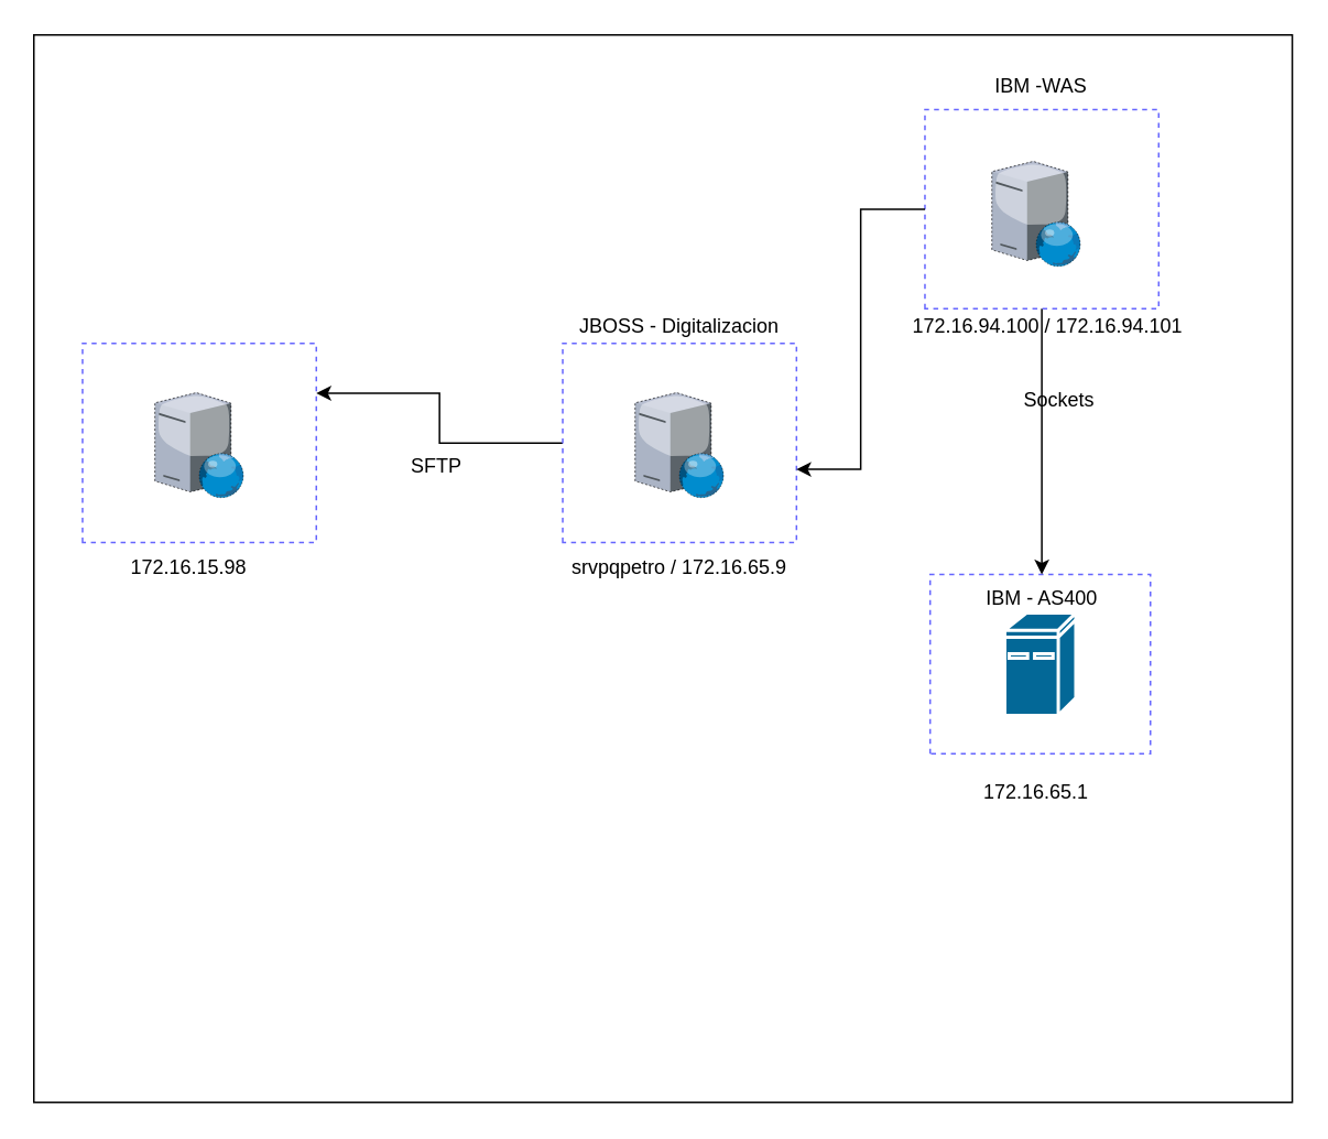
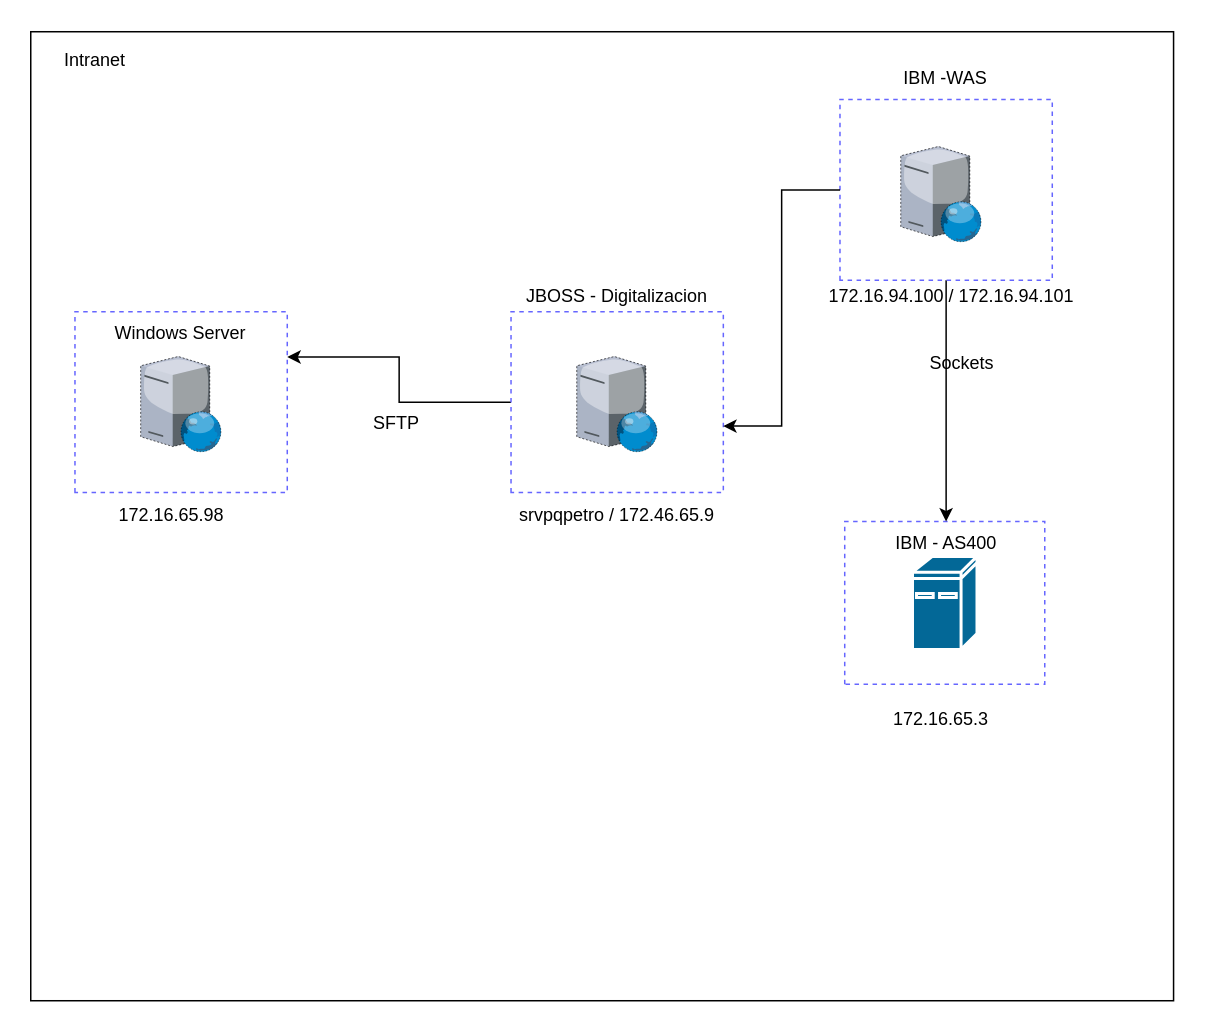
  <mxCell id="0" />
  <mxCell id="1" parent="0" />
  <mxCell id="2" value="" style="rounded=0;whiteSpace=wrap;html=1;glass=0;dashed=1;fillStyle=auto;strokeColor=#6666FF;strokeWidth=1;fillColor=none;gradientColor=default;rotation=-90;" vertex="1" parent="1"><mxGeometry x="562.43" y="314.92" width="92.33" height="141.53" as="geometry" /></mxCell>
  <mxCell id="3" value="" style="rounded=0;whiteSpace=wrap;html=1;movable=0;resizable=0;rotatable=0;deletable=0;editable=0;locked=1;connectable=0;" vertex="1" parent="1"><mxGeometry x="20" y="20.49" width="761.88" height="646" as="geometry" /></mxCell>
  <mxCell id="4" value="" style="rounded=0;whiteSpace=wrap;html=1;glass=0;dashed=1;fillStyle=auto;strokeColor=#6666FF;strokeWidth=1;fillColor=none;gradientColor=default;rotation=-90;" vertex="1" parent="1"><mxGeometry x="575.12" y="334.6" width="108.41" height="133.36" as="geometry" /></mxCell>
  <mxCell id="5" value="" style="shape=mxgraph.cisco.computers_and_peripherals.ibm_mini_as400;html=1;pointerEvents=1;dashed=0;fillColor=#036897;strokeColor=#ffffff;strokeWidth=2;verticalLabelPosition=bottom;verticalAlign=top;align=center;outlineConnect=0;rounded=0;glass=0;fillStyle=auto;" vertex="1" parent="1"><mxGeometry x="607.83" y="370.28" width="43" height="62" as="geometry" /></mxCell>
  <mxCell id="6" value="" style="verticalLabelPosition=bottom;sketch=0;aspect=fixed;html=1;verticalAlign=top;strokeColor=none;align=center;outlineConnect=0;shape=mxgraph.citrix.web_server;dashed=1;" vertex="1" parent="1"><mxGeometry x="600" y="97" width="53.93" height="63.45" as="geometry" /></mxCell>
  <mxCell id="7" style="edgeStyle=orthogonalEdgeStyle;rounded=0;orthogonalLoop=1;jettySize=auto;html=1;" edge="1" parent="1" source="8" target="10"><mxGeometry relative="1" as="geometry" /></mxCell>
  <mxCell id="8" value="" style="rounded=0;whiteSpace=wrap;html=1;glass=0;dashed=1;fillStyle=auto;strokeColor=#6666FF;strokeWidth=1;fillColor=none;gradientColor=default;rotation=-90;" vertex="1" parent="1"><mxGeometry x="570" y="55.19" width="120.5" height="141.53" as="geometry" /></mxCell>
  <mxCell id="9" value="IBM -WAS" style="text;html=1;strokeColor=none;fillColor=none;align=center;verticalAlign=middle;whiteSpace=wrap;rounded=0;glass=0;dashed=1;fillStyle=auto;" vertex="1" parent="1"><mxGeometry x="600.25" y="37" width="60" height="30" as="geometry" /></mxCell>
  <mxCell id="10" value="IBM - AS400" style="text;html=1;strokeColor=none;fillColor=none;align=center;verticalAlign=middle;whiteSpace=wrap;rounded=0;glass=0;dashed=1;fillStyle=auto;" vertex="1" parent="1"><mxGeometry x="575.92" y="347" width="108.65" height="30" as="geometry" /></mxCell>
  <mxCell id="11" value="Sockets" style="text;html=1;strokeColor=none;fillColor=none;align=center;verticalAlign=middle;whiteSpace=wrap;rounded=0;glass=0;dashed=1;fillStyle=auto;" vertex="1" parent="1"><mxGeometry x="575" y="227" width="131.85" height="30" as="geometry" /></mxCell>
  <mxCell id="12" value="" style="verticalLabelPosition=bottom;sketch=0;aspect=fixed;html=1;verticalAlign=top;strokeColor=none;align=center;outlineConnect=0;shape=mxgraph.citrix.web_server;dashed=1;" vertex="1" parent="1"><mxGeometry x="384" y="237" width="53.93" height="63.45" as="geometry" /></mxCell>
  <mxCell id="13" style="edgeStyle=orthogonalEdgeStyle;rounded=0;orthogonalLoop=1;jettySize=auto;html=1;entryX=0.75;entryY=1;entryDx=0;entryDy=0;" edge="1" parent="1" source="14" target="17"><mxGeometry relative="1" as="geometry" /></mxCell>
  <mxCell id="14" value="" style="rounded=0;whiteSpace=wrap;html=1;glass=0;dashed=1;fillStyle=auto;strokeColor=#6666FF;strokeWidth=1;fillColor=none;gradientColor=default;rotation=-90;" vertex="1" parent="1"><mxGeometry x="350.71" y="196.72" width="120.5" height="141.53" as="geometry" /></mxCell>
+ <mxCell id="15" value="Windows Server" style="text;html=1;strokeColor=none;fillColor=none;align=center;verticalAlign=middle;whiteSpace=wrap;rounded=0;glass=0;dashed=1;fillStyle=auto;" vertex="1" parent="1"><mxGeometry x="60" y="207" width="120" height="30" as="geometry" /></mxCell>
  <mxCell id="16" style="edgeStyle=orthogonalEdgeStyle;rounded=0;orthogonalLoop=1;jettySize=auto;html=1;entryX=0.368;entryY=0.999;entryDx=0;entryDy=0;entryPerimeter=0;" edge="1" parent="1" source="8" target="14"><mxGeometry relative="1" as="geometry" /></mxCell>
  <mxCell id="17" value="" style="rounded=0;whiteSpace=wrap;html=1;glass=0;dashed=1;fillStyle=auto;strokeColor=#6666FF;strokeWidth=1;fillColor=none;gradientColor=default;rotation=-90;" vertex="1" parent="1"><mxGeometry x="60" y="196.72" width="120.5" height="141.53" as="geometry" /></mxCell>
  <mxCell id="18" value="" style="verticalLabelPosition=bottom;sketch=0;aspect=fixed;html=1;verticalAlign=top;strokeColor=none;align=center;outlineConnect=0;shape=mxgraph.citrix.web_server;dashed=1;" vertex="1" parent="1"><mxGeometry x="93.29" y="237" width="53.93" height="63.45" as="geometry" /></mxCell>
  <mxCell id="19" value="JBOSS - Digitalizacion" style="text;html=1;strokeColor=none;fillColor=none;align=center;verticalAlign=middle;whiteSpace=wrap;rounded=0;glass=0;dashed=1;fillStyle=auto;" vertex="1" parent="1"><mxGeometry x="345.04" y="182" width="131.85" height="30" as="geometry" /></mxCell>
  <mxCell id="20" value="&lt;div&gt;&lt;span data-teams=&quot;true&quot;&gt;&lt;span dir=&quot;ltr&quot; class=&quot;ui-provider a b c d e f g h i j k l m n o p q r s t u v w x y z ab ac ae af ag ah ai aj ak&quot;&gt;172.16.94.100 / 172.16.94.101&lt;/span&gt;&lt;/span&gt;&lt;br&gt;&lt;/div&gt;" style="text;html=1;strokeColor=none;fillColor=none;align=center;verticalAlign=middle;whiteSpace=wrap;rounded=0;glass=0;dashed=1;fillStyle=auto;" vertex="1" parent="1"><mxGeometry x="540" y="181.5" width="187.57" height="30" as="geometry" /></mxCell>
- <mxCell id="21" value="&lt;br&gt;172.16.65.1" style="text;html=1;strokeColor=none;fillColor=none;align=center;verticalAlign=middle;whiteSpace=wrap;rounded=0;glass=0;dashed=1;fillStyle=auto;" vertex="1" parent="1"><mxGeometry x="561.04" y="456.45" width="131.85" height="30" as="geometry" /></mxCell>
- <mxCell id="22" value="&lt;div&gt;&lt;span data-teams=&quot;true&quot;&gt;&lt;span dir=&quot;ltr&quot; class=&quot;ui-provider a b c d e f g h i j k l m n o p q r s t u v w x y z ab ac ae af ag ah ai aj ak&quot;&gt;srvpqpetro / 172.16.65.9&lt;/span&gt;&lt;/span&gt;&lt;br&gt;&lt;/div&gt;" style="text;html=1;strokeColor=none;fillColor=none;align=center;verticalAlign=middle;whiteSpace=wrap;rounded=0;glass=0;dashed=1;fillStyle=auto;" vertex="1" parent="1"><mxGeometry x="317.17" y="328.49" width="187.57" height="30" as="geometry" /></mxCell>
+ <mxCell id="21" value="&lt;br&gt;172.16.65.3" style="text;html=1;strokeColor=none;fillColor=none;align=center;verticalAlign=middle;whiteSpace=wrap;rounded=0;glass=0;dashed=1;fillStyle=auto;" vertex="1" parent="1"><mxGeometry x="561.04" y="456.45" width="131.85" height="30" as="geometry" /></mxCell>
+ <mxCell id="22" value="&lt;div&gt;&lt;span data-teams=&quot;true&quot;&gt;&lt;span dir=&quot;ltr&quot; class=&quot;ui-provider a b c d e f g h i j k l m n o p q r s t u v w x y z ab ac ae af ag ah ai aj ak&quot;&gt;srvpqpetro / 172.46.65.9&lt;/span&gt;&lt;/span&gt;&lt;br&gt;&lt;/div&gt;" style="text;html=1;strokeColor=none;fillColor=none;align=center;verticalAlign=middle;whiteSpace=wrap;rounded=0;glass=0;dashed=1;fillStyle=auto;" vertex="1" parent="1"><mxGeometry x="317.17" y="328.49" width="187.57" height="30" as="geometry" /></mxCell>
+ <mxCell id="23" value="Intranet" style="text;html=1;strokeColor=none;fillColor=none;align=center;verticalAlign=middle;whiteSpace=wrap;rounded=0;glass=0;dashed=1;fillStyle=auto;" vertex="1" parent="1"><mxGeometry x="33.29" y="25.19" width="60" height="30" as="geometry" /></mxCell>
  <mxCell id="24" value="&lt;div&gt;&lt;span data-teams=&quot;true&quot;&gt;&lt;span dir=&quot;ltr&quot; class=&quot;ui-provider a b c d e f g h i j k l m n o p q r s t u v w x y z ab ac ae af ag ah ai aj ak&quot;&gt;SFTP&lt;/span&gt;&lt;/span&gt;&lt;br&gt;&lt;/div&gt;" style="text;html=1;strokeColor=none;fillColor=none;align=center;verticalAlign=middle;whiteSpace=wrap;rounded=0;glass=0;dashed=1;fillStyle=auto;" vertex="1" parent="1"><mxGeometry x="170" y="267" width="187.57" height="30" as="geometry" /></mxCell>
- <mxCell id="25" value="&lt;div&gt;&lt;span data-teams=&quot;true&quot;&gt;&lt;span dir=&quot;ltr&quot; class=&quot;ui-provider a b c d e f g h i j k l m n o p q r s t u v w x y z ab ac ae af ag ah ai aj ak&quot;&gt;172.16.15.98&lt;/span&gt;&lt;/span&gt;&lt;br&gt;&lt;/div&gt;" style="text;html=1;strokeColor=none;fillColor=none;align=center;verticalAlign=middle;whiteSpace=wrap;rounded=0;glass=0;dashed=1;fillStyle=auto;" vertex="1" parent="1"><mxGeometry x="20" y="328.49" width="187.57" height="30" as="geometry" /></mxCell>
+ <mxCell id="25" value="&lt;div&gt;&lt;span data-teams=&quot;true&quot;&gt;&lt;span dir=&quot;ltr&quot; class=&quot;ui-provider a b c d e f g h i j k l m n o p q r s t u v w x y z ab ac ae af ag ah ai aj ak&quot;&gt;172.16.65.98&lt;/span&gt;&lt;/span&gt;&lt;br&gt;&lt;/div&gt;" style="text;html=1;strokeColor=none;fillColor=none;align=center;verticalAlign=middle;whiteSpace=wrap;rounded=0;glass=0;dashed=1;fillStyle=auto;" vertex="1" parent="1"><mxGeometry x="20" y="328.49" width="187.57" height="30" as="geometry" /></mxCell>
